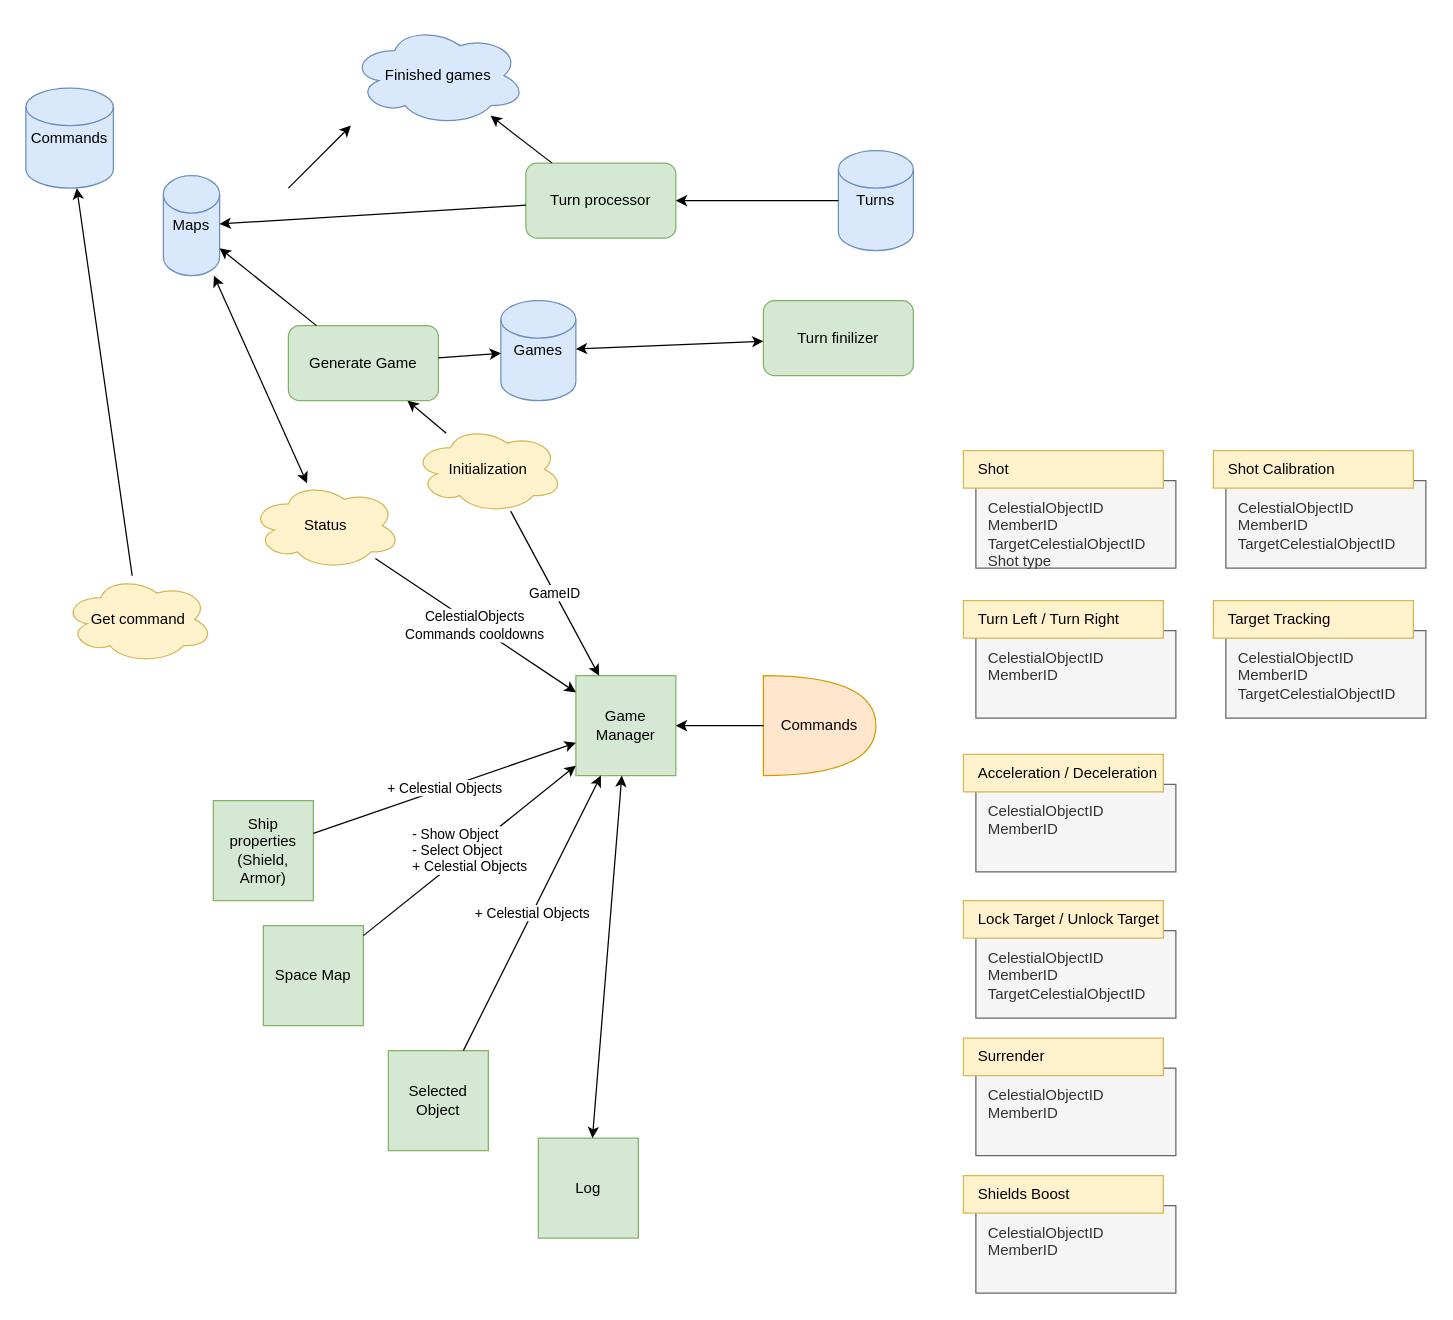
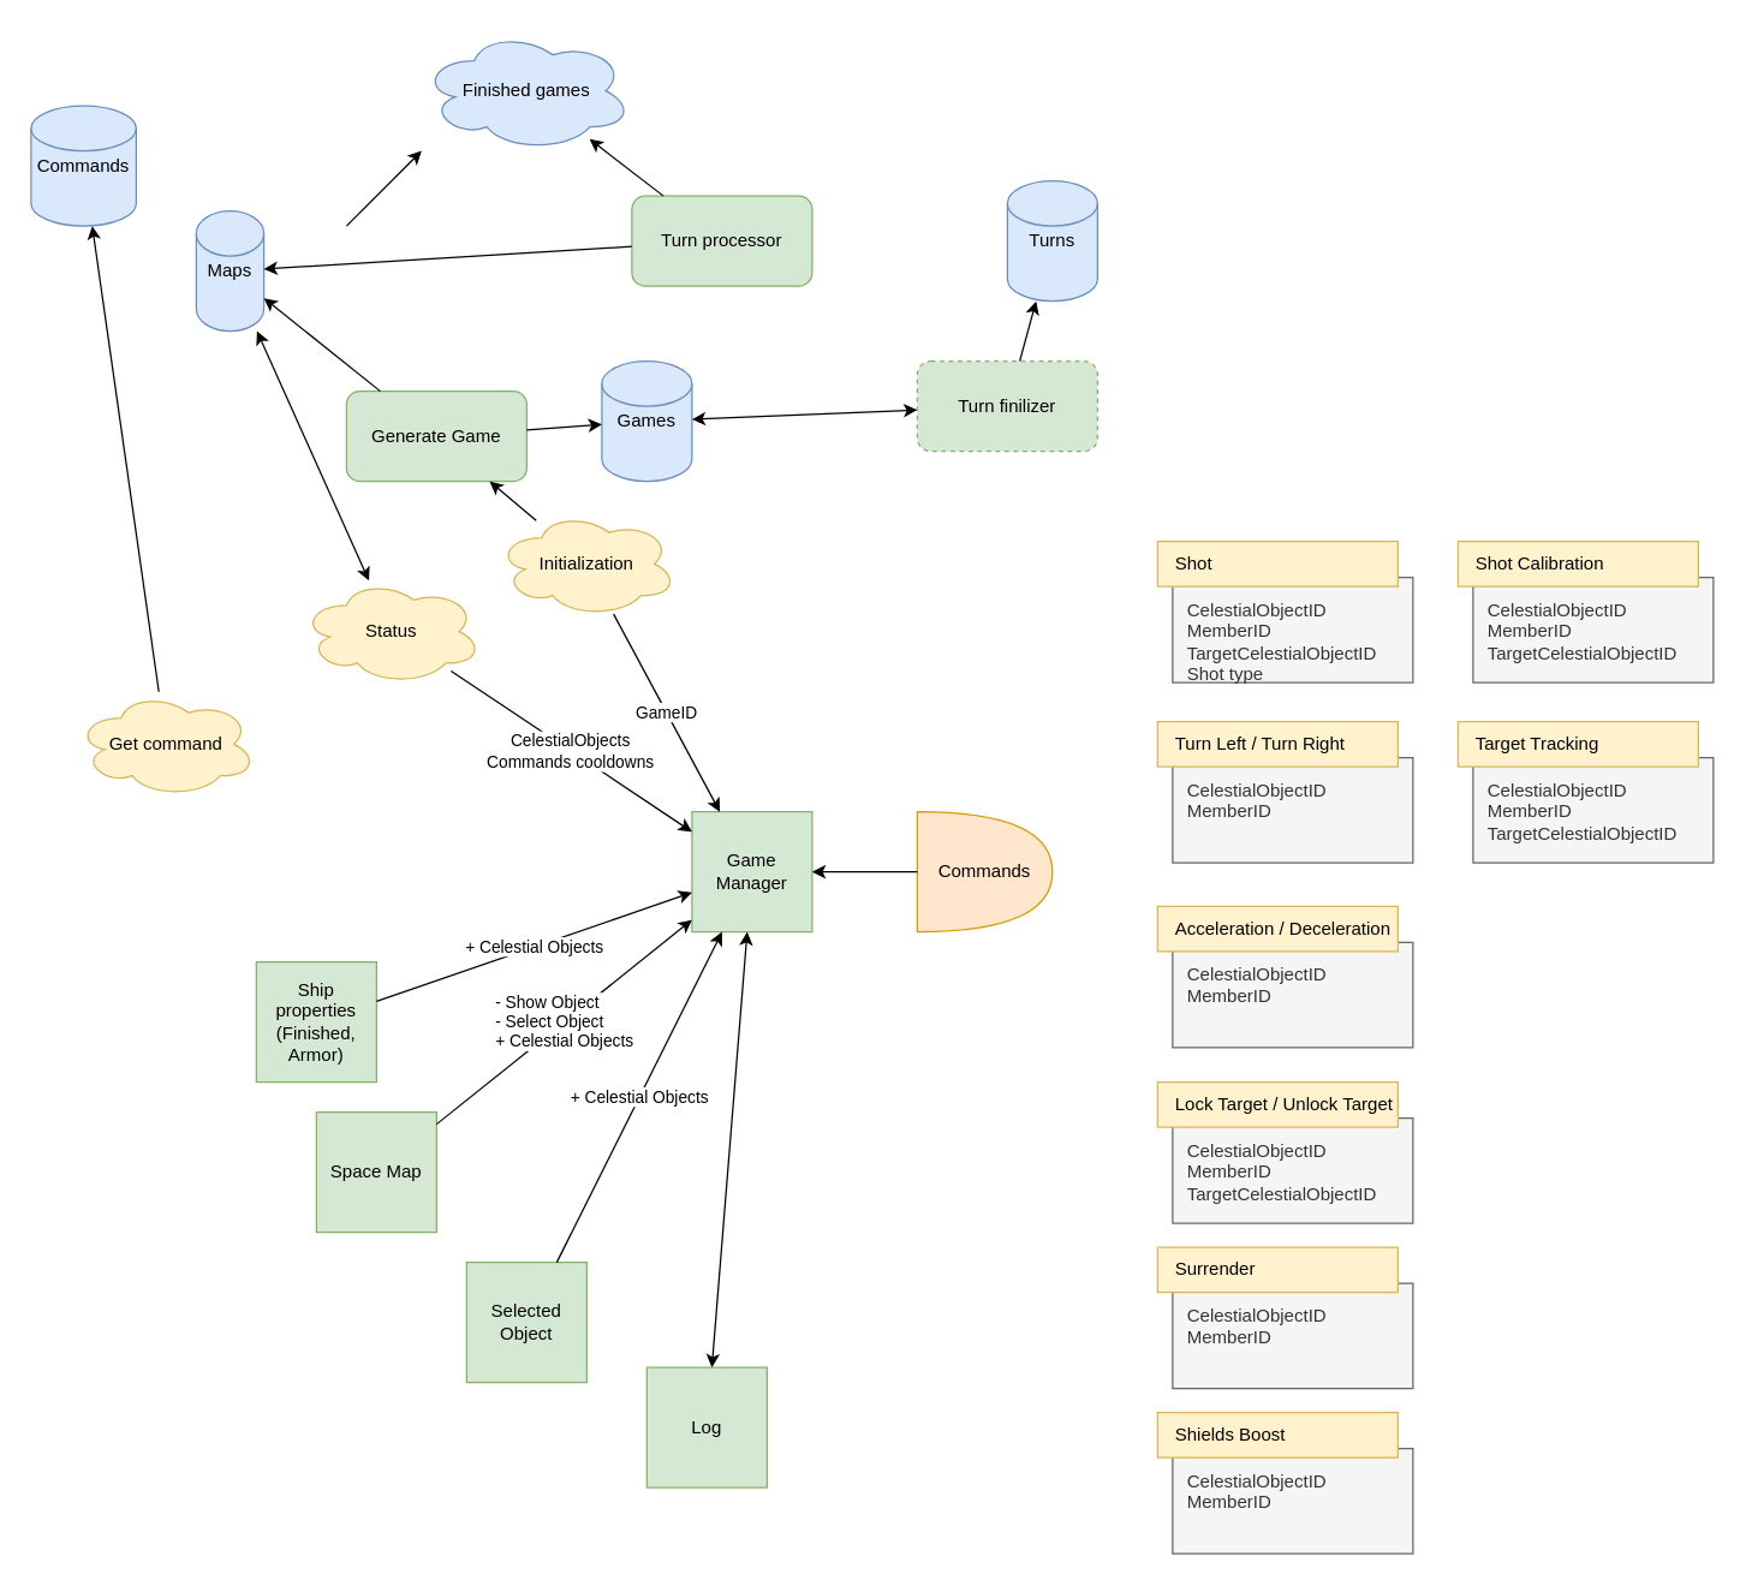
  <mxCell id="0" />
  <mxCell id="1" parent="0" />
  <mxCell id="2" value="Space Map" style="whiteSpace=wrap;html=1;aspect=fixed;fillColor=#d5e8d4;strokeColor=#82b366;" vertex="1" parent="1"><mxGeometry y="740" width="80" height="80" as="geometry" x="210" /></mxCell>
  <mxCell id="3" value="Game Manager" style="whiteSpace=wrap;html=1;aspect=fixed;fillColor=#d5e8d4;strokeColor=#82b366;" vertex="1" parent="1"><mxGeometry x="460" y="540" width="80" height="80" as="geometry" /></mxCell>
  <mxCell id="4" value="Initialization" style="ellipse;shape=cloud;whiteSpace=wrap;html=1;fillColor=#fff2cc;strokeColor=#d6b656;" vertex="1" parent="1"><mxGeometry x="330" y="340" width="120" height="70" as="geometry" /></mxCell>
  <mxCell id="5" value="GameID" style="endArrow=classic;html=1;" edge="1" parent="1" source="4" target="3"><mxGeometry width="50" height="50" relative="1" as="geometry"><mxPoint x="510" y="450" as="sourcePoint" /><mxPoint x="560" y="400" as="targetPoint" /></mxGeometry></mxCell>
  <mxCell id="6" value="Status" style="ellipse;shape=cloud;whiteSpace=wrap;html=1;fillColor=#fff2cc;strokeColor=#d6b656;" vertex="1" parent="1"><mxGeometry x="200" y="385" width="120" height="70" as="geometry" /></mxCell>
  <mxCell id="7" value="CelestialObjects&lt;br&gt;Commands cooldowns" style="endArrow=classic;html=1;" edge="1" parent="1" source="6" target="3"><mxGeometry width="50" height="50" relative="1" as="geometry"><mxPoint x="630" y="600" as="sourcePoint" /><mxPoint x="680" y="550" as="targetPoint" /></mxGeometry></mxCell>
  <mxCell id="8" value="Generate Game" style="rounded=1;whiteSpace=wrap;html=1;fillColor=#d5e8d4;strokeColor=#82b366;" vertex="1" parent="1"><mxGeometry x="230" y="260" width="120" height="60" as="geometry" /></mxCell>
  <mxCell id="9" value="Games" style="shape=cylinder2;whiteSpace=wrap;html=1;boundedLbl=1;backgroundOutline=1;size=15;fillColor=#dae8fc;strokeColor=#6c8ebf;" vertex="1" parent="1"><mxGeometry x="400" y="240" width="60" height="80" as="geometry" /></mxCell>
  <mxCell id="10" value="" style="endArrow=classic;html=1;" edge="1" parent="1" source="8" target="9"><mxGeometry width="50" height="50" relative="1" as="geometry"><mxPoint x="240" y="560" as="sourcePoint" /><mxPoint x="290" y="510" as="targetPoint" /></mxGeometry></mxCell>
  <mxCell id="11" value="Maps" style="shape=cylinder2;whiteSpace=wrap;html=1;boundedLbl=1;backgroundOutline=1;size=15;fillColor=#dae8fc;strokeColor=#6c8ebf;" vertex="1" parent="1"><mxGeometry x="130" y="140" width="45" height="80" as="geometry" /></mxCell>
  <mxCell id="12" value="" style="endArrow=classic;html=1;" edge="1" parent="1" source="4" target="8"><mxGeometry width="50" height="50" relative="1" as="geometry"><mxPoint x="160" y="530" as="sourcePoint" /><mxPoint y="480" as="targetPoint" x="210" /></mxGeometry></mxCell>
- <mxCell id="13" value="Turn finilizer" style="rounded=1;whiteSpace=wrap;html=1;fillColor=#d5e8d4;strokeColor=#82b366;" vertex="1" parent="1"><mxGeometry x="610" y="240" width="120" height="60" as="geometry" /></mxCell>
+ <mxCell id="13" value="Turn finilizer" style="rounded=1;whiteSpace=wrap;html=1;fillColor=#d5e8d4;strokeColor=#82b366;dashed=1;" vertex="1" parent="1"><mxGeometry x="610" y="240" width="120" height="60" as="geometry" /></mxCell>
  <mxCell id="14" value="" style="endArrow=classic;html=1;" edge="1" parent="1" source="8" target="11"><mxGeometry width="50" height="50" relative="1" as="geometry"><mxPoint x="180" y="470" as="sourcePoint" /><mxPoint x="230" y="420" as="targetPoint" /></mxGeometry></mxCell>
  <mxCell id="15" value="Turns" style="shape=cylinder2;whiteSpace=wrap;html=1;boundedLbl=1;backgroundOutline=1;size=15;fillColor=#dae8fc;strokeColor=#6c8ebf;" vertex="1" parent="1"><mxGeometry x="670" y="120" width="60" height="80" as="geometry" /></mxCell>
+ <mxCell id="16" value="" style="endArrow=classic;html=1;" edge="1" parent="1" source="13" target="15"><mxGeometry width="50" height="50" relative="1" as="geometry"><mxPoint x="560" as="sourcePoint" y="100" /><mxPoint x="610" y="50" as="targetPoint" /></mxGeometry></mxCell>
  <mxCell id="17" value="Turn processor" style="rounded=1;whiteSpace=wrap;html=1;fillColor=#d5e8d4;strokeColor=#82b366;" vertex="1" parent="1"><mxGeometry x="420" y="130" width="120" height="60" as="geometry" /></mxCell>
- <mxCell id="18" value="" style="endArrow=classic;html=1;" edge="1" parent="1" source="15" target="17"><mxGeometry width="50" height="50" relative="1" as="geometry"><mxPoint x="490" y="220" as="sourcePoint" /><mxPoint x="540" y="170" as="targetPoint" /></mxGeometry></mxCell>
  <mxCell id="19" value="" style="endArrow=classic;startArrow=classic;html=1;" edge="1" parent="1" source="9" target="13"><mxGeometry width="50" height="50" relative="1" as="geometry"><mxPoint x="750" y="380" as="sourcePoint" /><mxPoint x="800" y="330" as="targetPoint" /></mxGeometry></mxCell>
  <mxCell id="20" value="" style="endArrow=classic;startArrow=classic;html=1;" edge="1" parent="1" source="6" target="11"><mxGeometry width="50" height="50" relative="1" as="geometry"><mxPoint x="20" y="400" as="sourcePoint" /><mxPoint x="70" y="350" as="targetPoint" /></mxGeometry></mxCell>
  <mxCell id="21" value="" style="endArrow=classic;html=1;" edge="1" parent="1" source="17" target="11"><mxGeometry width="50" height="50" relative="1" as="geometry"><mxPoint x="260" y="210" as="sourcePoint" /><mxPoint x="310" y="160" as="targetPoint" /></mxGeometry></mxCell>
  <mxCell id="22" value="Finished games" style="ellipse;shape=cloud;whiteSpace=wrap;html=1;fillColor=#dae8fc;strokeColor=#6c8ebf;" vertex="1" parent="1"><mxGeometry x="280" y="20" width="140" height="80" as="geometry" /></mxCell>
  <mxCell id="23" value="" style="endArrow=classic;html=1;" edge="1" parent="1" source="17" target="22"><mxGeometry width="50" height="50" relative="1" as="geometry"><mxPoint x="570" y="70" as="sourcePoint" /><mxPoint x="620" y="20" as="targetPoint" /></mxGeometry></mxCell>
  <mxCell id="24" value="Commands" style="shape=or;whiteSpace=wrap;html=1;fillColor=#ffe6cc;strokeColor=#d79b00;" vertex="1" parent="1"><mxGeometry x="610" y="540" width="90" height="80" as="geometry" /></mxCell>
  <mxCell id="25" value="" style="endArrow=classic;html=1;" edge="1" parent="1" source="24" target="3"><mxGeometry width="50" height="50" relative="1" as="geometry"><mxPoint x="480" y="780" as="sourcePoint" /><mxPoint x="530" y="730" as="targetPoint" /></mxGeometry></mxCell>
  <mxCell id="26" value="Selected Object" style="whiteSpace=wrap;html=1;aspect=fixed;fillColor=#d5e8d4;strokeColor=#82b366;" vertex="1" parent="1"><mxGeometry x="310" y="840" width="80" height="80" as="geometry" /></mxCell>
  <mxCell id="27" value="Log" style="whiteSpace=wrap;html=1;aspect=fixed;fillColor=#d5e8d4;strokeColor=#82b366;" vertex="1" parent="1"><mxGeometry x="430" y="910" width="80" height="80" as="geometry" /></mxCell>
- <mxCell id="28" value="Ship properties&lt;br&gt;(Shield, Armor)" style="whiteSpace=wrap;html=1;aspect=fixed;fillColor=#d5e8d4;strokeColor=#82b366;" vertex="1" parent="1"><mxGeometry x="170" y="640" width="80" height="80" as="geometry" /></mxCell>
+ <mxCell id="28" value="Ship properties&lt;br&gt;(Finished, Armor)" style="whiteSpace=wrap;html=1;aspect=fixed;fillColor=#d5e8d4;strokeColor=#82b366;" vertex="1" parent="1"><mxGeometry x="170" y="640" width="80" height="80" as="geometry" /></mxCell>
  <mxCell id="29" value="&lt;div&gt;&lt;div style=&quot;text-align: left&quot;&gt;- Show Object&lt;/div&gt;&lt;div style=&quot;text-align: left&quot;&gt;- Select Object&lt;/div&gt;&lt;div style=&quot;text-align: left&quot;&gt;+ Celestial Objects&lt;/div&gt;&lt;/div&gt;" style="endArrow=classic;html=1;" edge="1" parent="1" source="2" target="3"><mxGeometry width="50" height="50" relative="1" as="geometry"><mxPoint x="330" y="800" as="sourcePoint" /><mxPoint x="480" y="670" as="targetPoint" /></mxGeometry></mxCell>
  <mxCell id="30" value="&lt;div style=&quot;text-align: left&quot;&gt;+ Celestial Objects&lt;br&gt;&lt;/div&gt;" style="endArrow=classic;html=1;" edge="1" parent="1" source="28" target="3"><mxGeometry width="50" height="50" relative="1" as="geometry"><mxPoint x="580" y="848" as="sourcePoint" /><mxPoint x="750" y="712" as="targetPoint" /></mxGeometry></mxCell>
  <mxCell id="31" value="&lt;div style=&quot;text-align: left&quot;&gt;+ Celestial Objects&lt;br&gt;&lt;/div&gt;" style="endArrow=classic;html=1;" edge="1" parent="1" source="26" target="3"><mxGeometry width="50" height="50" relative="1" as="geometry"><mxPoint x="590" y="858" as="sourcePoint" /><mxPoint x="760" y="722" as="targetPoint" /></mxGeometry></mxCell>
  <mxCell id="32" value="Get command" style="ellipse;shape=cloud;whiteSpace=wrap;html=1;fillColor=#fff2cc;strokeColor=#d6b656;" vertex="1" parent="1"><mxGeometry x="50" y="460" width="120" height="70" as="geometry" /></mxCell>
  <mxCell id="33" value="Commands" style="shape=cylinder2;whiteSpace=wrap;html=1;boundedLbl=1;backgroundOutline=1;size=15;fillColor=#dae8fc;strokeColor=#6c8ebf;" vertex="1" parent="1"><mxGeometry x="20" y="70" width="70" height="80" as="geometry" /></mxCell>
  <mxCell id="34" value="" style="endArrow=classic;html=1;" edge="1" parent="1" source="32" target="33"><mxGeometry width="50" height="50" relative="1" as="geometry"><mxPoint x="0" y="370" as="sourcePoint" /><mxPoint x="50" y="320" as="targetPoint" /></mxGeometry></mxCell>
  <mxCell id="35" value="" style="endArrow=classic;html=1;" edge="1" parent="1"><mxGeometry width="50" height="50" relative="1" as="geometry"><mxPoint x="230" y="150" as="sourcePoint" /><mxPoint x="280" as="targetPoint" y="100" /></mxGeometry></mxCell>
  <mxCell id="36" value="" style="group" vertex="1" connectable="0" parent="1"><mxGeometry x="770" y="480" width="170" height="94" as="geometry" /></mxCell>
  <mxCell id="37" value="CelestialObjectID&lt;br&gt;MemberID" style="rounded=0;html=1;align=left;fillColor=#f5f5f5;strokeColor=#666666;fontColor=#333333;verticalAlign=top;spacingTop=8;spacingLeft=8;" vertex="1" parent="36"><mxGeometry x="10" y="24" width="160" height="70" as="geometry" /></mxCell>
  <mxCell id="38" value="Turn Left / Turn Right" style="rounded=0;whiteSpace=wrap;html=1;fillColor=#fff2cc;strokeColor=#d6b656;align=left;spacingLeft=10;" vertex="1" parent="36"><mxGeometry width="160" height="30" as="geometry" /></mxCell>
  <mxCell id="39" value="" style="group" vertex="1" connectable="0" parent="1"><mxGeometry x="770" y="603" width="170" height="94" as="geometry" /></mxCell>
  <mxCell id="40" value="CelestialObjectID&lt;br&gt;MemberID" style="rounded=0;html=1;align=left;fillColor=#f5f5f5;strokeColor=#666666;fontColor=#333333;verticalAlign=top;spacingTop=8;spacingLeft=8;" vertex="1" parent="39"><mxGeometry x="10" y="24" width="160" height="70" as="geometry" /></mxCell>
  <mxCell id="41" value="Acceleration / Deceleration" style="rounded=0;whiteSpace=wrap;html=1;fillColor=#fff2cc;strokeColor=#d6b656;align=left;spacingLeft=10;" vertex="1" parent="39"><mxGeometry width="160" height="30" as="geometry" /></mxCell>
  <mxCell id="42" value="" style="group" vertex="1" connectable="0" parent="1"><mxGeometry x="770" y="720" width="170" height="94" as="geometry" /></mxCell>
  <mxCell id="43" value="CelestialObjectID&lt;br&gt;MemberID&lt;br&gt;TargetCelestialObjectID" style="rounded=0;html=1;align=left;fillColor=#f5f5f5;strokeColor=#666666;fontColor=#333333;verticalAlign=top;spacingTop=8;spacingLeft=8;" vertex="1" parent="42"><mxGeometry x="10" y="24" width="160" height="70" as="geometry" /></mxCell>
  <mxCell id="44" value="Lock Target / Unlock Target" style="rounded=0;whiteSpace=wrap;html=1;fillColor=#fff2cc;strokeColor=#d6b656;align=left;spacingLeft=10;" vertex="1" parent="42"><mxGeometry width="160" height="30" as="geometry" /></mxCell>
  <mxCell id="45" value="" style="group" vertex="1" connectable="0" parent="1"><mxGeometry x="770" y="360" width="170" height="94" as="geometry" /></mxCell>
  <mxCell id="46" value="CelestialObjectID&lt;br&gt;MemberID&lt;br&gt;TargetCelestialObjectID&lt;br&gt;Shot type" style="rounded=0;html=1;align=left;fillColor=#f5f5f5;strokeColor=#666666;fontColor=#333333;verticalAlign=top;spacingTop=8;spacingLeft=8;" vertex="1" parent="45"><mxGeometry x="10" y="24" width="160" height="70" as="geometry" /></mxCell>
  <mxCell id="47" value="Shot" style="rounded=0;whiteSpace=wrap;html=1;fillColor=#fff2cc;strokeColor=#d6b656;align=left;spacingLeft=10;" vertex="1" parent="45"><mxGeometry width="160" height="30" as="geometry" /></mxCell>
  <mxCell id="48" value="" style="endArrow=classic;startArrow=classic;html=1;" edge="1" parent="1" source="27" target="3"><mxGeometry width="50" height="50" relative="1" as="geometry"><mxPoint x="550" y="830" as="sourcePoint" /><mxPoint x="600" y="780" as="targetPoint" /></mxGeometry></mxCell>
  <mxCell id="49" value="" style="group" vertex="1" connectable="0" parent="1"><mxGeometry x="770" y="830" width="170" height="94" as="geometry" /></mxCell>
  <mxCell id="50" value="CelestialObjectID&lt;br&gt;MemberID" style="rounded=0;html=1;align=left;fillColor=#f5f5f5;strokeColor=#666666;fontColor=#333333;verticalAlign=top;spacingTop=8;spacingLeft=8;" vertex="1" parent="49"><mxGeometry x="10" y="24" width="160" height="70" as="geometry" /></mxCell>
  <mxCell id="51" value="Surrender" style="rounded=0;whiteSpace=wrap;html=1;fillColor=#fff2cc;strokeColor=#d6b656;align=left;spacingLeft=10;" vertex="1" parent="49"><mxGeometry width="160" height="30" as="geometry" /></mxCell>
  <mxCell id="52" value="" style="group" vertex="1" connectable="0" parent="1"><mxGeometry x="770" y="940" width="170" height="94" as="geometry" /></mxCell>
  <mxCell id="53" value="CelestialObjectID&lt;br&gt;MemberID" style="rounded=0;html=1;align=left;fillColor=#f5f5f5;strokeColor=#666666;fontColor=#333333;verticalAlign=top;spacingTop=8;spacingLeft=8;" vertex="1" parent="52"><mxGeometry x="10" y="24" width="160" height="70" as="geometry" /></mxCell>
  <mxCell id="54" value="Shields Boost" style="rounded=0;whiteSpace=wrap;html=1;fillColor=#fff2cc;strokeColor=#d6b656;align=left;spacingLeft=10;" vertex="1" parent="52"><mxGeometry width="160" height="30" as="geometry" /></mxCell>
  <mxCell id="55" value="" style="group" vertex="1" connectable="0" parent="1"><mxGeometry x="970" y="360" width="170" height="94" as="geometry" /></mxCell>
  <mxCell id="56" value="CelestialObjectID&lt;br&gt;MemberID&lt;br&gt;TargetCelestialObjectID" style="rounded=0;html=1;align=left;fillColor=#f5f5f5;strokeColor=#666666;fontColor=#333333;verticalAlign=top;spacingTop=8;spacingLeft=8;" vertex="1" parent="55"><mxGeometry x="10" y="24" width="160" height="70" as="geometry" /></mxCell>
  <mxCell id="57" value="Shot Calibration" style="rounded=0;whiteSpace=wrap;html=1;fillColor=#fff2cc;strokeColor=#d6b656;align=left;spacingLeft=10;" vertex="1" parent="55"><mxGeometry width="160" height="30" as="geometry" /></mxCell>
  <mxCell id="58" value="" style="group" vertex="1" connectable="0" parent="1"><mxGeometry x="970" y="480" width="170" height="94" as="geometry" /></mxCell>
  <mxCell id="59" value="CelestialObjectID&lt;br&gt;MemberID&lt;br&gt;TargetCelestialObjectID" style="rounded=0;html=1;align=left;fillColor=#f5f5f5;strokeColor=#666666;fontColor=#333333;verticalAlign=top;spacingTop=8;spacingLeft=8;" vertex="1" parent="58"><mxGeometry x="10" y="24" width="160" height="70" as="geometry" /></mxCell>
  <mxCell id="60" value="Target Tracking" style="rounded=0;whiteSpace=wrap;html=1;fillColor=#fff2cc;strokeColor=#d6b656;align=left;spacingLeft=10;" vertex="1" parent="58"><mxGeometry width="160" height="30" as="geometry" /></mxCell>
